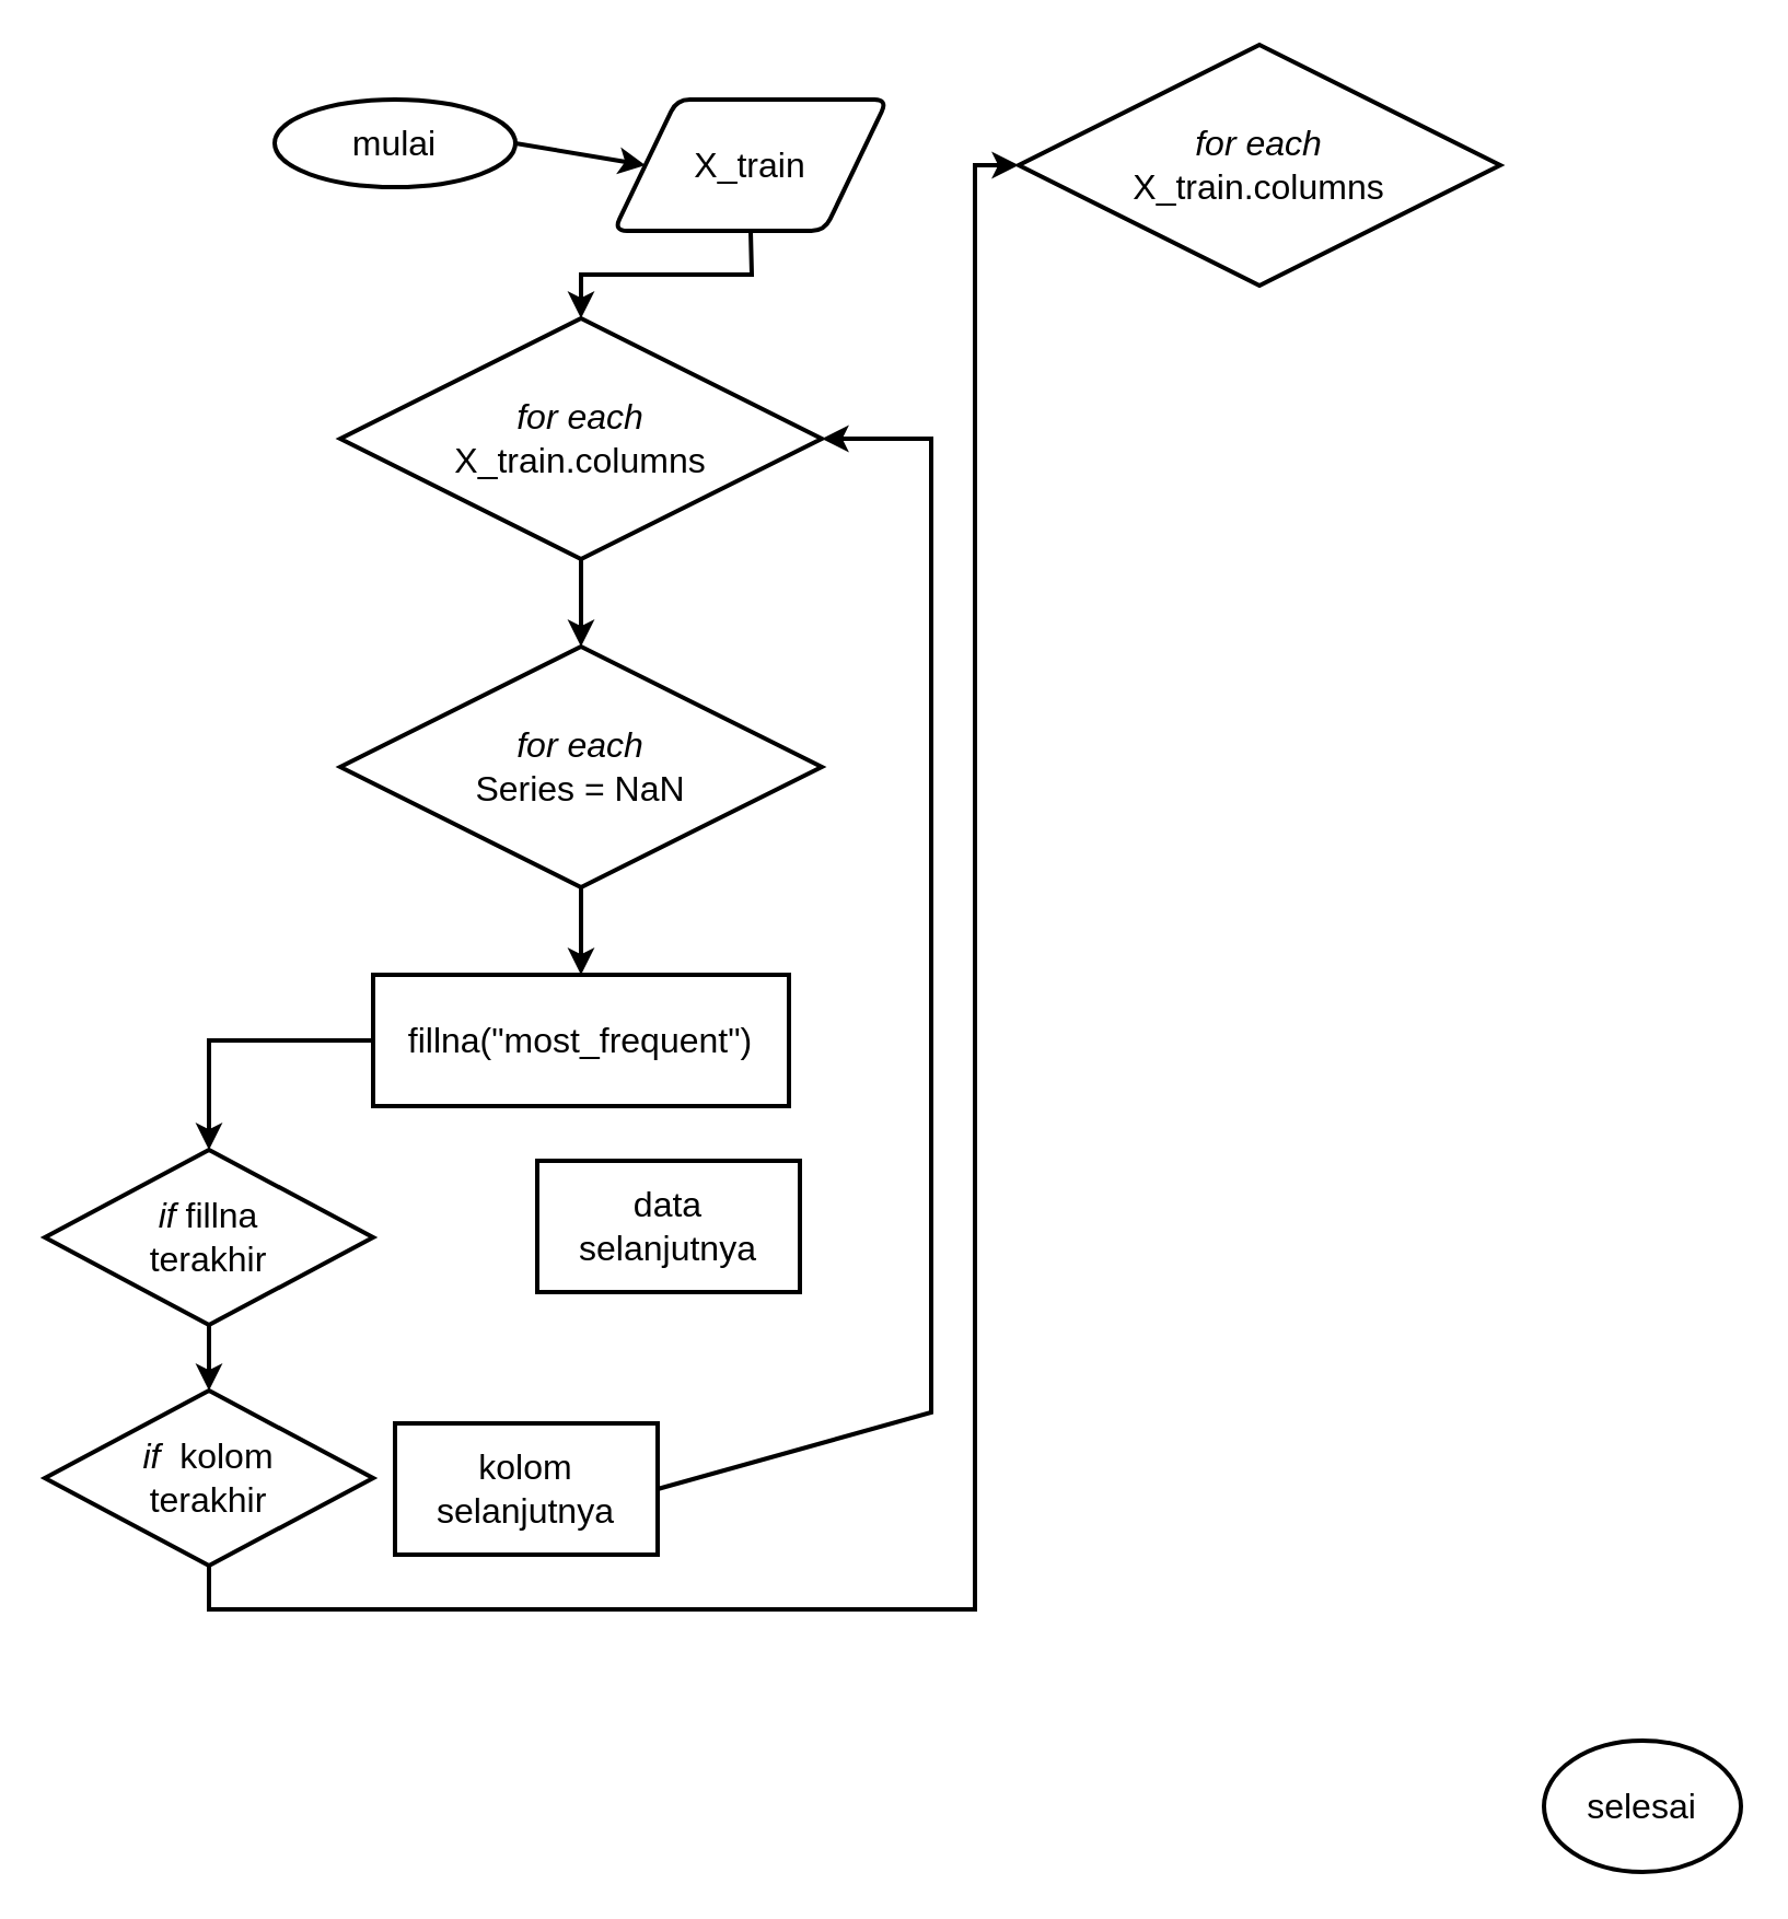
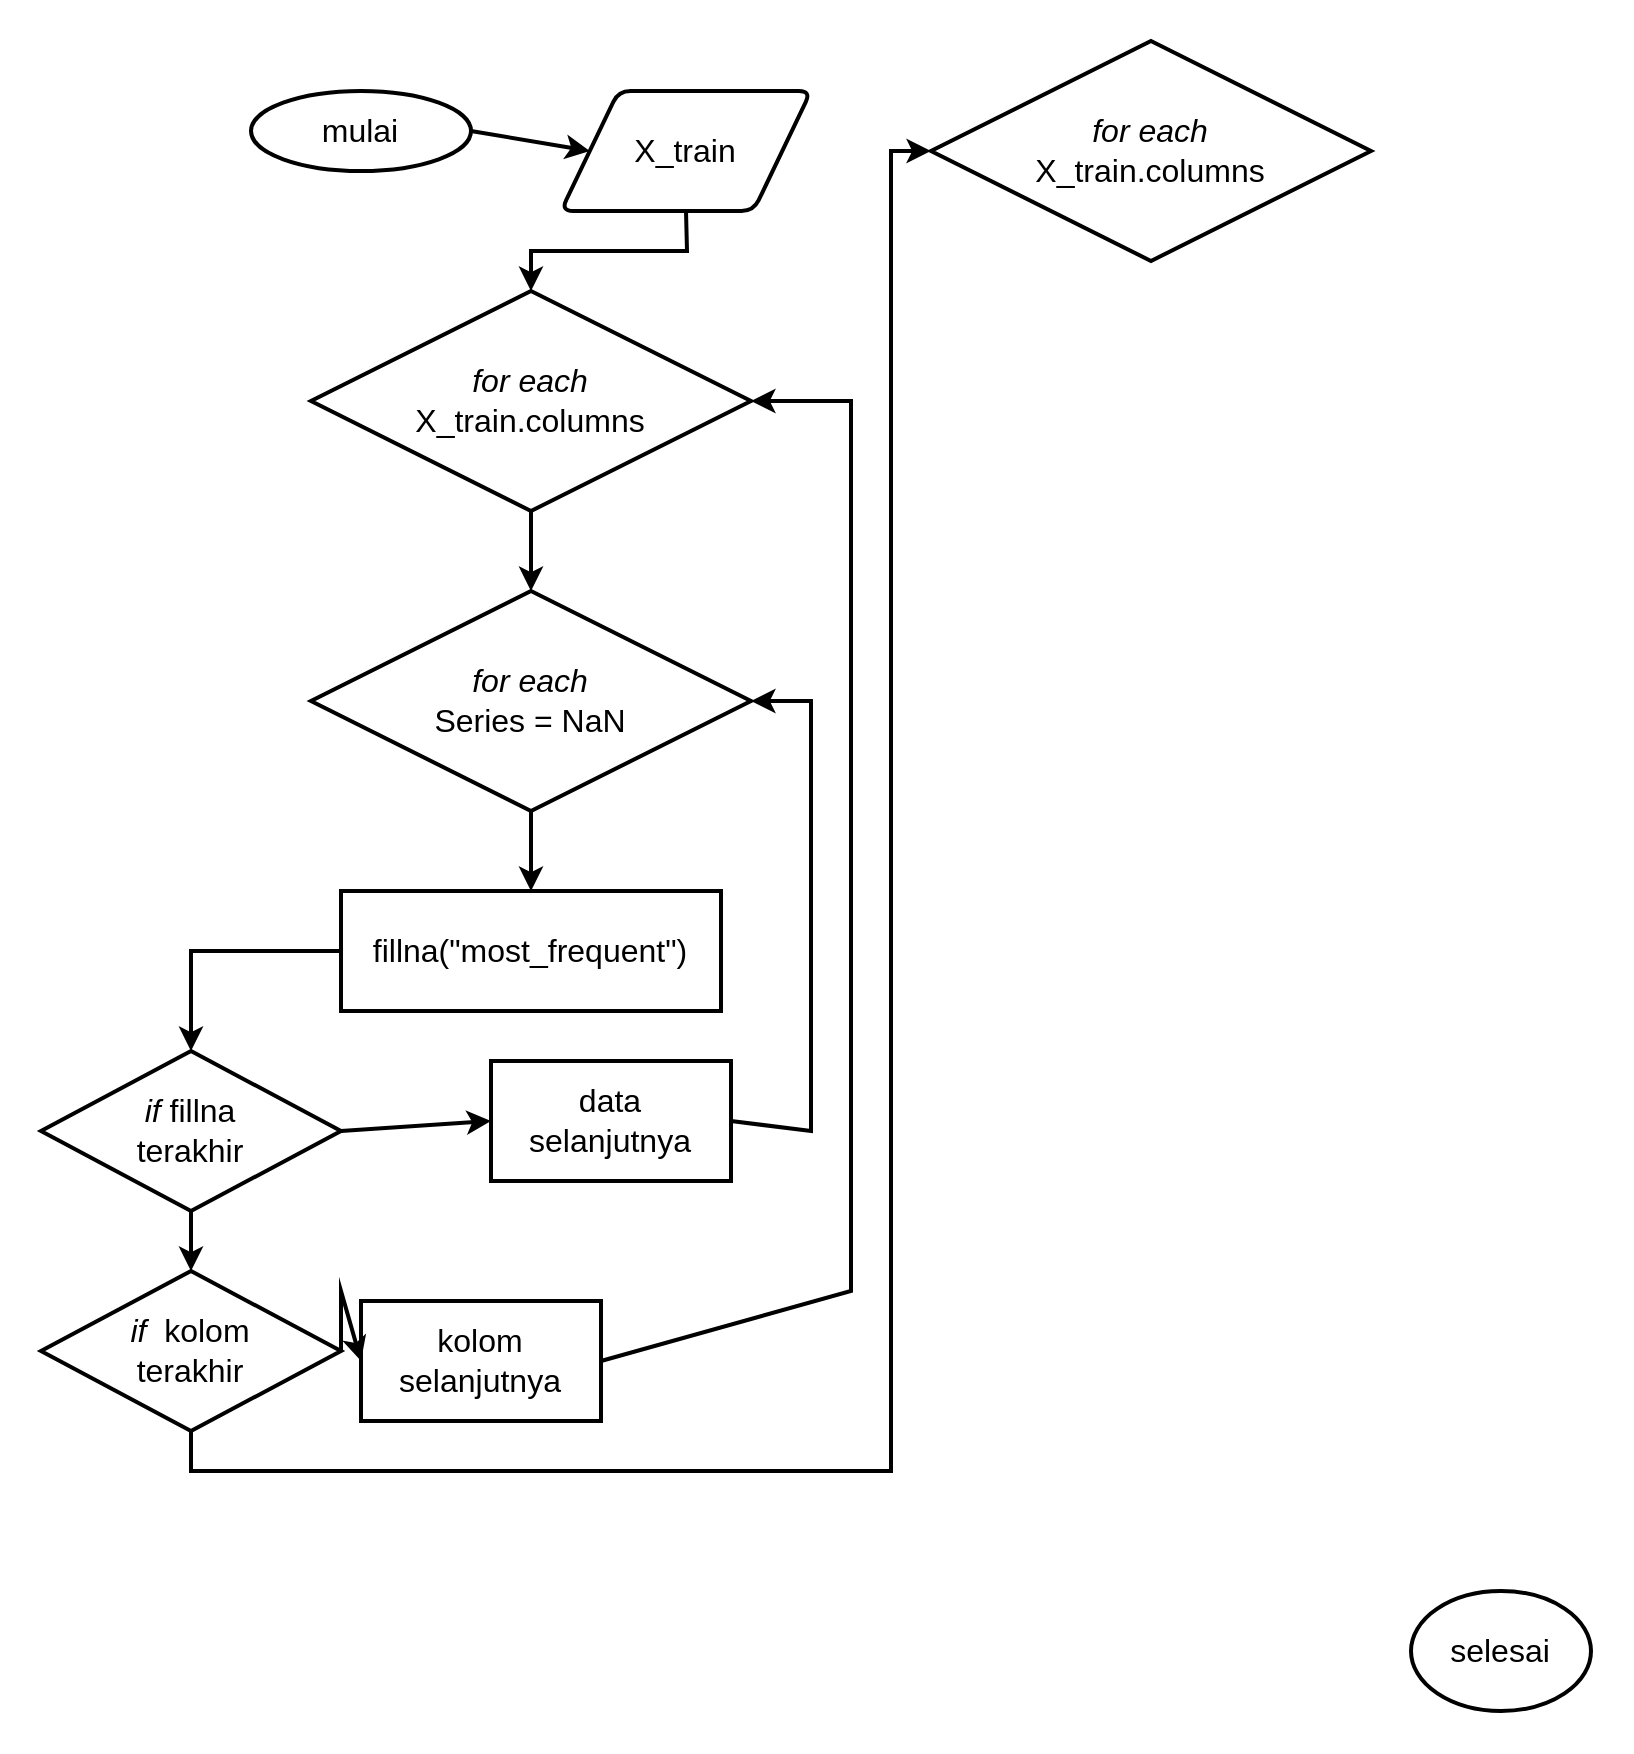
  <mxCell id="0" />
  <mxCell id="1" parent="0" />
  <mxCell id="2" value="&lt;font style=&quot;font-size: 16px&quot;&gt;mulai&lt;/font&gt;" style="ellipse;whiteSpace=wrap;html=1;strokeWidth=2;" vertex="1" parent="1"><mxGeometry x="125" y="45" width="110" height="40" as="geometry" /></mxCell>
  <mxCell id="3" value="&lt;font style=&quot;font-size: 16px&quot;&gt;selesai&lt;/font&gt;" style="ellipse;whiteSpace=wrap;html=1;strokeWidth=2;" vertex="1" parent="1"><mxGeometry x="705" y="795" width="90" height="60" as="geometry" /></mxCell>
  <mxCell id="4" value="&lt;font style=&quot;font-size: 16px&quot;&gt;X_train&lt;/font&gt;" style="shape=parallelogram;html=1;strokeWidth=2;perimeter=parallelogramPerimeter;whiteSpace=wrap;rounded=1;arcSize=12;size=0.23;" vertex="1" parent="1"><mxGeometry x="280" y="45" width="125" height="60" as="geometry" /></mxCell>
  <mxCell id="5" value="&lt;font style=&quot;font-size: 16px&quot;&gt;&lt;i&gt;for each&lt;/i&gt;&lt;br&gt;X_train.columns&lt;/font&gt;" style="rhombus;whiteSpace=wrap;html=1;strokeWidth=2;" vertex="1" parent="1"><mxGeometry x="155" y="145" width="220" height="110" as="geometry" /></mxCell>
  <mxCell id="6" value="" style="endArrow=classic;html=1;exitX=1;exitY=0.5;exitDx=0;exitDy=0;strokeWidth=2;entryX=0;entryY=0.5;entryDx=0;entryDy=0;" edge="1" parent="1" source="2" target="4"><mxGeometry width="50" height="50" relative="1" as="geometry"><mxPoint x="265" y="205" as="sourcePoint" /><mxPoint x="315" y="155" as="targetPoint" /></mxGeometry></mxCell>
  <mxCell id="7" value="" style="endArrow=classic;html=1;strokeWidth=2;exitX=0.5;exitY=1;exitDx=0;exitDy=0;entryX=0.5;entryY=0;entryDx=0;entryDy=0;rounded=0;" edge="1" parent="1" source="4" target="5"><mxGeometry width="50" height="50" relative="1" as="geometry"><mxPoint x="265" y="205" as="sourcePoint" /><mxPoint x="315" y="155" as="targetPoint" /><Array as="points"><mxPoint x="343" y="125" /><mxPoint x="265" y="125" /></Array></mxGeometry></mxCell>
  <mxCell id="8" value="&lt;font style=&quot;font-size: 16px&quot;&gt;&lt;i&gt;for each&lt;/i&gt;&lt;br&gt;Series = NaN&lt;/font&gt;" style="rhombus;whiteSpace=wrap;html=1;strokeWidth=2;" vertex="1" parent="1"><mxGeometry x="155" y="295" width="220" height="110" as="geometry" /></mxCell>
  <mxCell id="9" value="" style="endArrow=classic;html=1;strokeWidth=2;exitX=0.5;exitY=1;exitDx=0;exitDy=0;entryX=0.5;entryY=0;entryDx=0;entryDy=0;" edge="1" parent="1" source="5" target="8"><mxGeometry width="50" height="50" relative="1" as="geometry"><mxPoint x="265" y="305" as="sourcePoint" /><mxPoint x="315" y="255" as="targetPoint" /></mxGeometry></mxCell>
  <mxCell id="10" value="&lt;font style=&quot;font-size: 16px&quot;&gt;fillna(&quot;most_frequent&quot;)&lt;/font&gt;" style="rounded=0;whiteSpace=wrap;html=1;strokeWidth=2;" vertex="1" parent="1"><mxGeometry x="170" y="445" width="190" height="60" as="geometry" /></mxCell>
  <mxCell id="11" value="" style="endArrow=classic;html=1;strokeWidth=2;exitX=0.5;exitY=1;exitDx=0;exitDy=0;entryX=0.5;entryY=0;entryDx=0;entryDy=0;" edge="1" parent="1" source="8" target="10"><mxGeometry width="50" height="50" relative="1" as="geometry"><mxPoint x="145" y="405" as="sourcePoint" /><mxPoint x="195" y="355" as="targetPoint" /></mxGeometry></mxCell>
  <mxCell id="12" value="&lt;font style=&quot;font-size: 16px&quot;&gt;&lt;i&gt;if&lt;/i&gt;&amp;nbsp;fillna&lt;br&gt;terakhir&lt;/font&gt;" style="rhombus;whiteSpace=wrap;html=1;strokeWidth=2;" vertex="1" parent="1"><mxGeometry x="20" y="525" width="150" height="80" as="geometry" /></mxCell>
  <mxCell id="13" value="&lt;font style=&quot;font-size: 16px&quot;&gt;data&lt;br&gt;selanjutnya&lt;/font&gt;" style="rounded=0;whiteSpace=wrap;html=1;strokeWidth=2;" vertex="1" parent="1"><mxGeometry x="245" y="530" width="120" height="60" as="geometry" /></mxCell>
  <mxCell id="14" value="&lt;font style=&quot;font-size: 16px&quot;&gt;&lt;i&gt;if&lt;/i&gt;&amp;nbsp; kolom&lt;br&gt;terakhir&lt;/font&gt;" style="rhombus;whiteSpace=wrap;html=1;strokeWidth=2;" vertex="1" parent="1"><mxGeometry x="20" y="635" width="150" height="80" as="geometry" /></mxCell>
  <mxCell id="15" value="&lt;font style=&quot;font-size: 16px&quot;&gt;kolom&lt;br&gt;selanjutnya&lt;/font&gt;" style="rounded=0;whiteSpace=wrap;html=1;strokeWidth=2;" vertex="1" parent="1"><mxGeometry x="180" y="650" width="120" height="60" as="geometry" /></mxCell>
  <mxCell id="16" value="" style="endArrow=classic;html=1;strokeWidth=2;exitX=0;exitY=0.5;exitDx=0;exitDy=0;entryX=0.5;entryY=0;entryDx=0;entryDy=0;rounded=0;" edge="1" parent="1" source="10" target="12"><mxGeometry width="50" height="50" relative="1" as="geometry"><mxPoint x="295" y="435" as="sourcePoint" /><mxPoint x="345" y="385" as="targetPoint" /><Array as="points"><mxPoint x="95" y="475" /></Array></mxGeometry></mxCell>
+ <mxCell id="17" value="" style="endArrow=classic;html=1;strokeWidth=2;exitX=1;exitY=0.5;exitDx=0;exitDy=0;entryX=1;entryY=0.5;entryDx=0;entryDy=0;rounded=0;" edge="1" parent="1" source="13" target="8"><mxGeometry width="50" height="50" relative="1" as="geometry"><mxPoint x="295" y="435" as="sourcePoint" /><mxPoint x="345" y="385" as="targetPoint" /><Array as="points"><mxPoint x="405" y="565" /><mxPoint x="405" y="350" /></Array></mxGeometry></mxCell>
  <mxCell id="18" value="" style="endArrow=classic;html=1;strokeWidth=2;exitX=1;exitY=0.5;exitDx=0;exitDy=0;entryX=1;entryY=0.5;entryDx=0;entryDy=0;rounded=0;" edge="1" parent="1" source="15" target="5"><mxGeometry width="50" height="50" relative="1" as="geometry"><mxPoint x="125" y="475" as="sourcePoint" /><mxPoint x="175" y="425" as="targetPoint" /><Array as="points"><mxPoint x="425" y="645" /><mxPoint x="425" y="200" /></Array></mxGeometry></mxCell>
+ <mxCell id="19" value="" style="endArrow=classic;html=1;strokeWidth=2;exitX=1;exitY=0.5;exitDx=0;exitDy=0;entryX=0;entryY=0.5;entryDx=0;entryDy=0;" edge="1" parent="1" source="12" target="13"><mxGeometry width="50" height="50" relative="1" as="geometry"><mxPoint y="595" as="sourcePoint" x="85" /><mxPoint x="135" y="545" as="targetPoint" /></mxGeometry></mxCell>
  <mxCell id="20" value="" style="endArrow=classic;html=1;strokeWidth=2;exitX=0.5;exitY=1;exitDx=0;exitDy=0;" edge="1" parent="1" source="12"><mxGeometry width="50" height="50" relative="1" as="geometry"><mxPoint x="-5" y="645" as="sourcePoint" /><mxPoint x="95" y="635" as="targetPoint" /></mxGeometry></mxCell>
+ <mxCell id="21" value="" style="endArrow=classic;html=1;strokeWidth=2;exitX=1;exitY=0.5;exitDx=0;exitDy=0;entryX=0;entryY=0.5;entryDx=0;entryDy=0;rounded=0;" edge="1" parent="1" source="14" target="15"><mxGeometry width="50" height="50" relative="1" as="geometry"><mxPoint x="35" y="635" as="sourcePoint" /><mxPoint y="585" as="targetPoint" x="85" /><Array as="points"><mxPoint x="170" y="645" /></Array></mxGeometry></mxCell>
  <mxCell id="22" value="&lt;font style=&quot;font-size: 16px&quot;&gt;&lt;i&gt;for each&lt;/i&gt;&lt;br&gt;X_train.columns&lt;/font&gt;" style="rhombus;whiteSpace=wrap;html=1;strokeWidth=2;" vertex="1" parent="1"><mxGeometry x="465" y="20" width="220" height="110" as="geometry" /></mxCell>
  <mxCell id="23" value="" style="endArrow=classic;html=1;strokeWidth=2;exitX=0.5;exitY=1;exitDx=0;exitDy=0;entryX=0;entryY=0.5;entryDx=0;entryDy=0;rounded=0;" edge="1" parent="1" source="14" target="22"><mxGeometry width="50" height="50" relative="1" as="geometry"><mxPoint x="115" y="385" as="sourcePoint" /><mxPoint x="165" y="335" as="targetPoint" /><Array as="points"><mxPoint x="95" y="735" /><mxPoint x="445" y="735" /><mxPoint x="445" y="75" /></Array></mxGeometry></mxCell>
